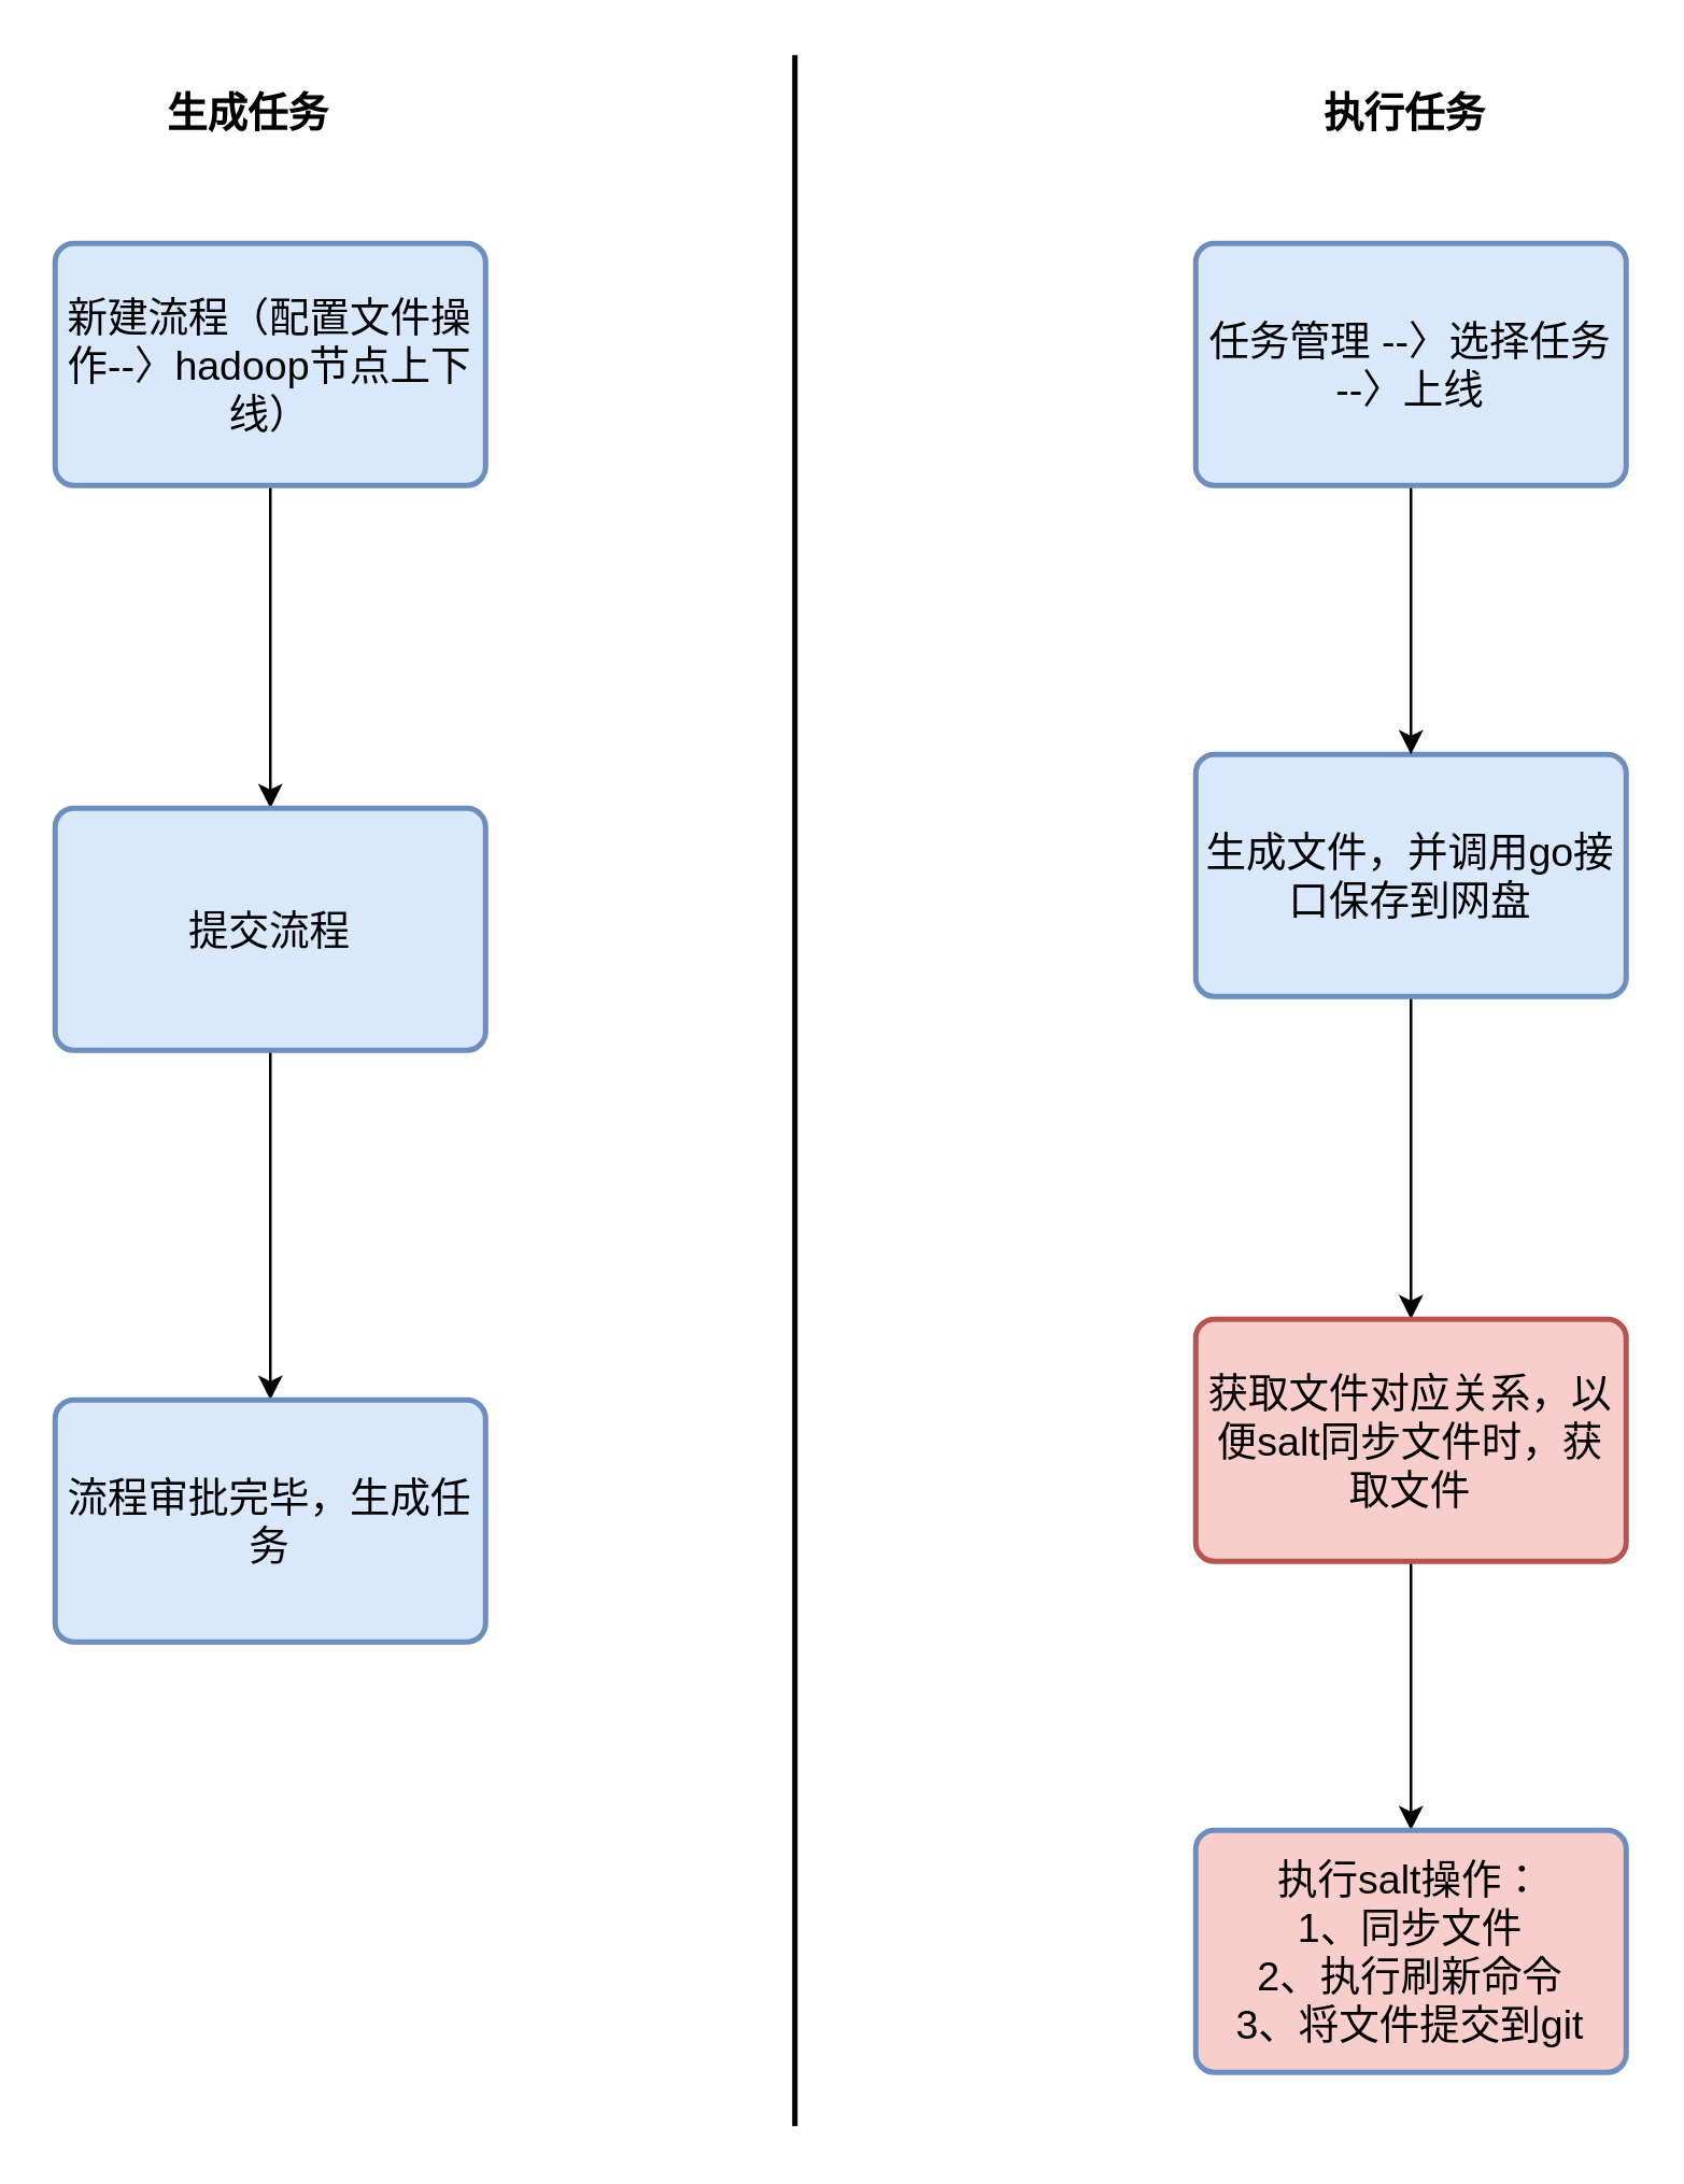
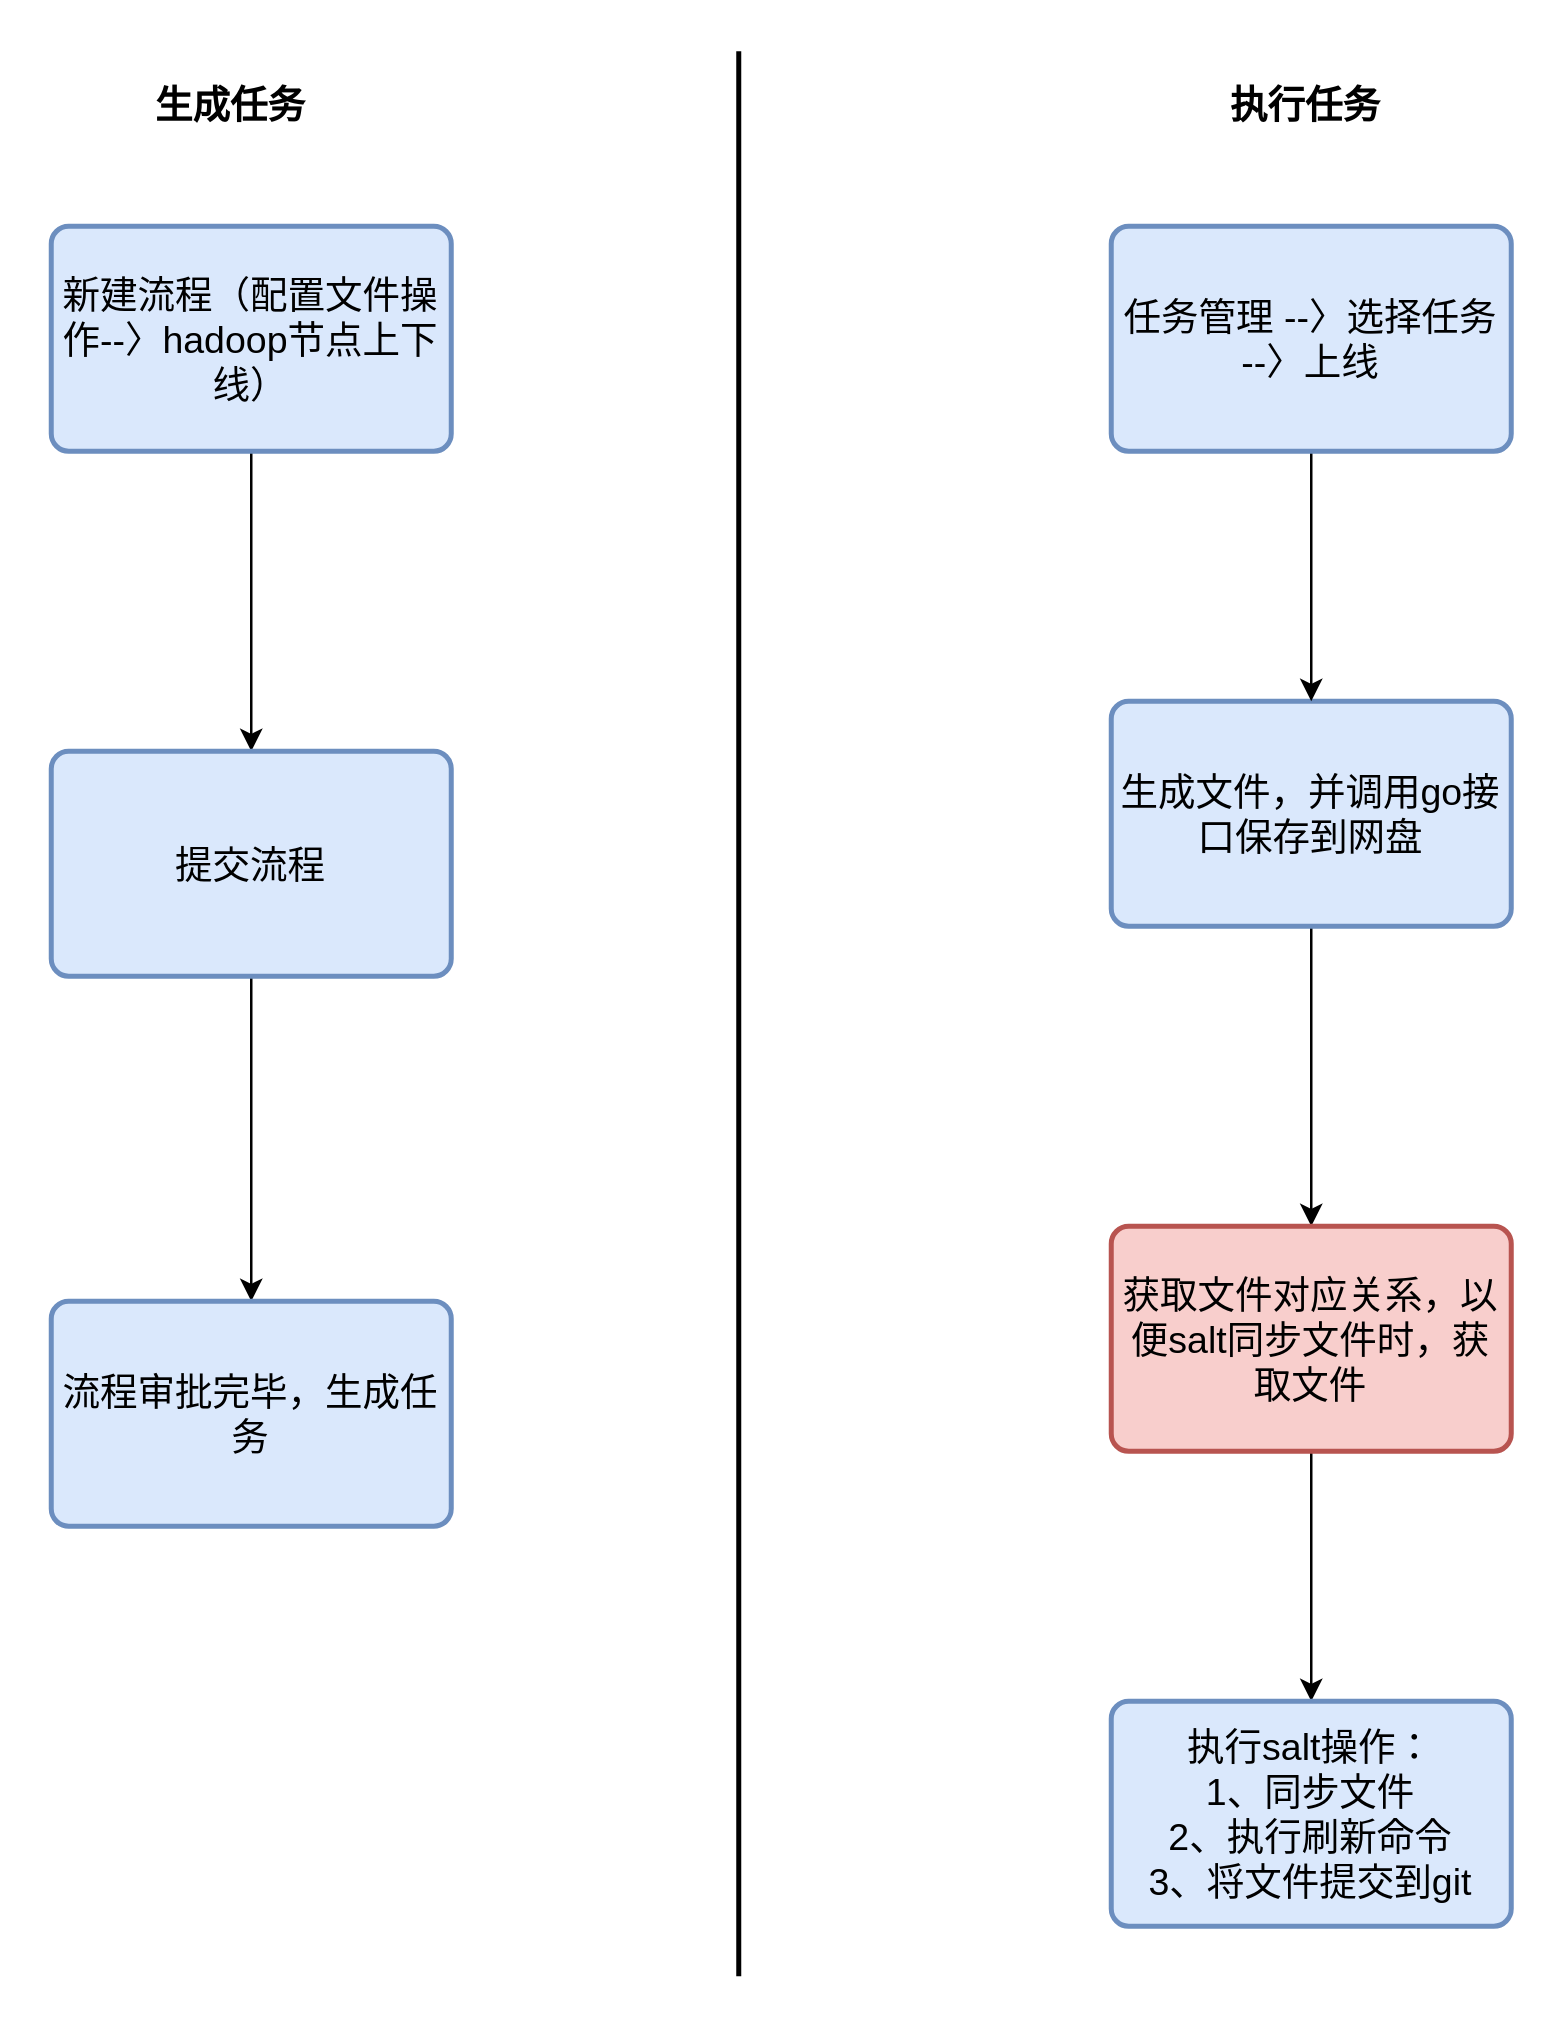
  <mxCell id="0" />
  <mxCell id="1" parent="0" />
  <mxCell id="2" style="edgeStyle=orthogonalEdgeStyle;rounded=0;orthogonalLoop=1;jettySize=auto;html=1;" parent="1" source="3" target="5" edge="1"><mxGeometry relative="1" as="geometry" /></mxCell>
  <mxCell id="3" value="&lt;font style=&quot;font-size: 15px&quot;&gt;新建流程（配置文件操作--〉hadoop节点上下线）&lt;/font&gt;" style="rounded=1;whiteSpace=wrap;html=1;absoluteArcSize=1;arcSize=14;strokeWidth=2;fillColor=#dae8fc;strokeColor=#6c8ebf;" parent="1" vertex="1"><mxGeometry x="20" y="90" width="160" height="90" as="geometry" /></mxCell>
  <mxCell id="4" style="edgeStyle=orthogonalEdgeStyle;rounded=0;orthogonalLoop=1;jettySize=auto;html=1;exitX=0.5;exitY=1;exitDx=0;exitDy=0;entryX=0.5;entryY=0;entryDx=0;entryDy=0;" parent="1" source="5" target="6" edge="1"><mxGeometry relative="1" as="geometry" /></mxCell>
  <mxCell id="5" value="&lt;font style=&quot;font-size: 15px&quot;&gt;提交流程&lt;/font&gt;" style="rounded=1;whiteSpace=wrap;html=1;absoluteArcSize=1;arcSize=14;strokeWidth=2;fillColor=#dae8fc;strokeColor=#6c8ebf;" parent="1" vertex="1"><mxGeometry x="20" y="300" width="160" height="90" as="geometry" /></mxCell>
  <mxCell id="6" value="&lt;font style=&quot;font-size: 15px&quot;&gt;流程审批完毕，生成任务&lt;/font&gt;" style="rounded=1;whiteSpace=wrap;html=1;absoluteArcSize=1;arcSize=14;strokeWidth=2;fillColor=#dae8fc;strokeColor=#6c8ebf;" parent="1" vertex="1"><mxGeometry x="20" y="520" width="160" height="90" as="geometry" /></mxCell>
  <mxCell id="7" value="" style="line;strokeWidth=2;direction=south;html=1;" parent="1" vertex="1"><mxGeometry x="290" y="20" width="10" height="770" as="geometry" /></mxCell>
  <mxCell id="8" value="&lt;font style=&quot;font-size: 15px&quot;&gt;&lt;b&gt;生成任务&lt;/b&gt;&lt;/font&gt;" style="text;html=1;resizable=0;points=[];autosize=1;align=left;verticalAlign=top;spacingTop=-4;" parent="1" vertex="1"><mxGeometry x="60" y="30" width="80" height="20" as="geometry" /></mxCell>
  <mxCell id="9" style="edgeStyle=orthogonalEdgeStyle;rounded=0;orthogonalLoop=1;jettySize=auto;html=1;" parent="1" source="10" target="12" edge="1"><mxGeometry relative="1" as="geometry" /></mxCell>
  <mxCell id="10" value="&lt;font style=&quot;font-size: 15px&quot;&gt;生成文件，并调用go接口保存到网盘&lt;/font&gt;" style="rounded=1;whiteSpace=wrap;html=1;absoluteArcSize=1;arcSize=14;strokeWidth=2;fillColor=#dae8fc;strokeColor=#6c8ebf;" parent="1" vertex="1"><mxGeometry x="444" y="280" width="160" height="90" as="geometry" /></mxCell>
  <mxCell id="11" style="edgeStyle=orthogonalEdgeStyle;rounded=0;orthogonalLoop=1;jettySize=auto;html=1;exitX=0.5;exitY=1;exitDx=0;exitDy=0;entryX=0.5;entryY=0;entryDx=0;entryDy=0;" parent="1" source="12" target="13" edge="1"><mxGeometry relative="1" as="geometry" /></mxCell>
  <mxCell id="12" value="&lt;font style=&quot;font-size: 15px&quot;&gt;获取文件对应关系，以便salt同步文件时，获取文件&lt;/font&gt;" style="rounded=1;whiteSpace=wrap;html=1;absoluteArcSize=1;arcSize=14;strokeWidth=2;fillColor=#f8cecc;strokeColor=#b85450;" parent="1" vertex="1"><mxGeometry x="444" y="490" width="160" height="90" as="geometry" /></mxCell>
- <mxCell id="13" value="&lt;font style=&quot;font-size: 15px&quot;&gt;执行salt操作：&lt;br&gt;1、同步文件&lt;br&gt;2、执行刷新命令&lt;br&gt;3、将文件提交到git&lt;/font&gt;" style="rounded=1;whiteSpace=wrap;html=1;absoluteArcSize=1;arcSize=14;strokeWidth=2;fillColor=#f8cecc;strokeColor=#6c8ebf;" parent="1" vertex="1"><mxGeometry x="444" y="680" width="160" height="90" as="geometry" /></mxCell>
+ <mxCell id="13" value="&lt;font style=&quot;font-size: 15px&quot;&gt;执行salt操作：&lt;br&gt;1、同步文件&lt;br&gt;2、执行刷新命令&lt;br&gt;3、将文件提交到git&lt;/font&gt;" style="rounded=1;whiteSpace=wrap;html=1;absoluteArcSize=1;arcSize=14;strokeWidth=2;fillColor=#dae8fc;strokeColor=#6c8ebf;" parent="1" vertex="1"><mxGeometry x="444" y="680" width="160" height="90" as="geometry" /></mxCell>
  <mxCell id="14" value="&lt;font style=&quot;font-size: 15px&quot;&gt;&lt;b&gt;执行任务&lt;/b&gt;&lt;/font&gt;" style="text;html=1;resizable=0;points=[];autosize=1;align=left;verticalAlign=top;spacingTop=-4;" parent="1" vertex="1"><mxGeometry x="490" y="30" width="80" height="20" as="geometry" /></mxCell>
  <mxCell id="15" style="edgeStyle=orthogonalEdgeStyle;rounded=0;orthogonalLoop=1;jettySize=auto;html=1;entryX=0.5;entryY=0;entryDx=0;entryDy=0;" parent="1" source="16" target="10" edge="1"><mxGeometry relative="1" as="geometry" /></mxCell>
  <mxCell id="16" value="&lt;font style=&quot;font-size: 15px&quot;&gt;任务管理 --〉选择任务 --〉上线&lt;/font&gt;" style="rounded=1;whiteSpace=wrap;html=1;absoluteArcSize=1;arcSize=14;strokeWidth=2;fillColor=#dae8fc;strokeColor=#6c8ebf;" parent="1" vertex="1"><mxGeometry x="444" y="90" width="160" height="90" as="geometry" /></mxCell>
